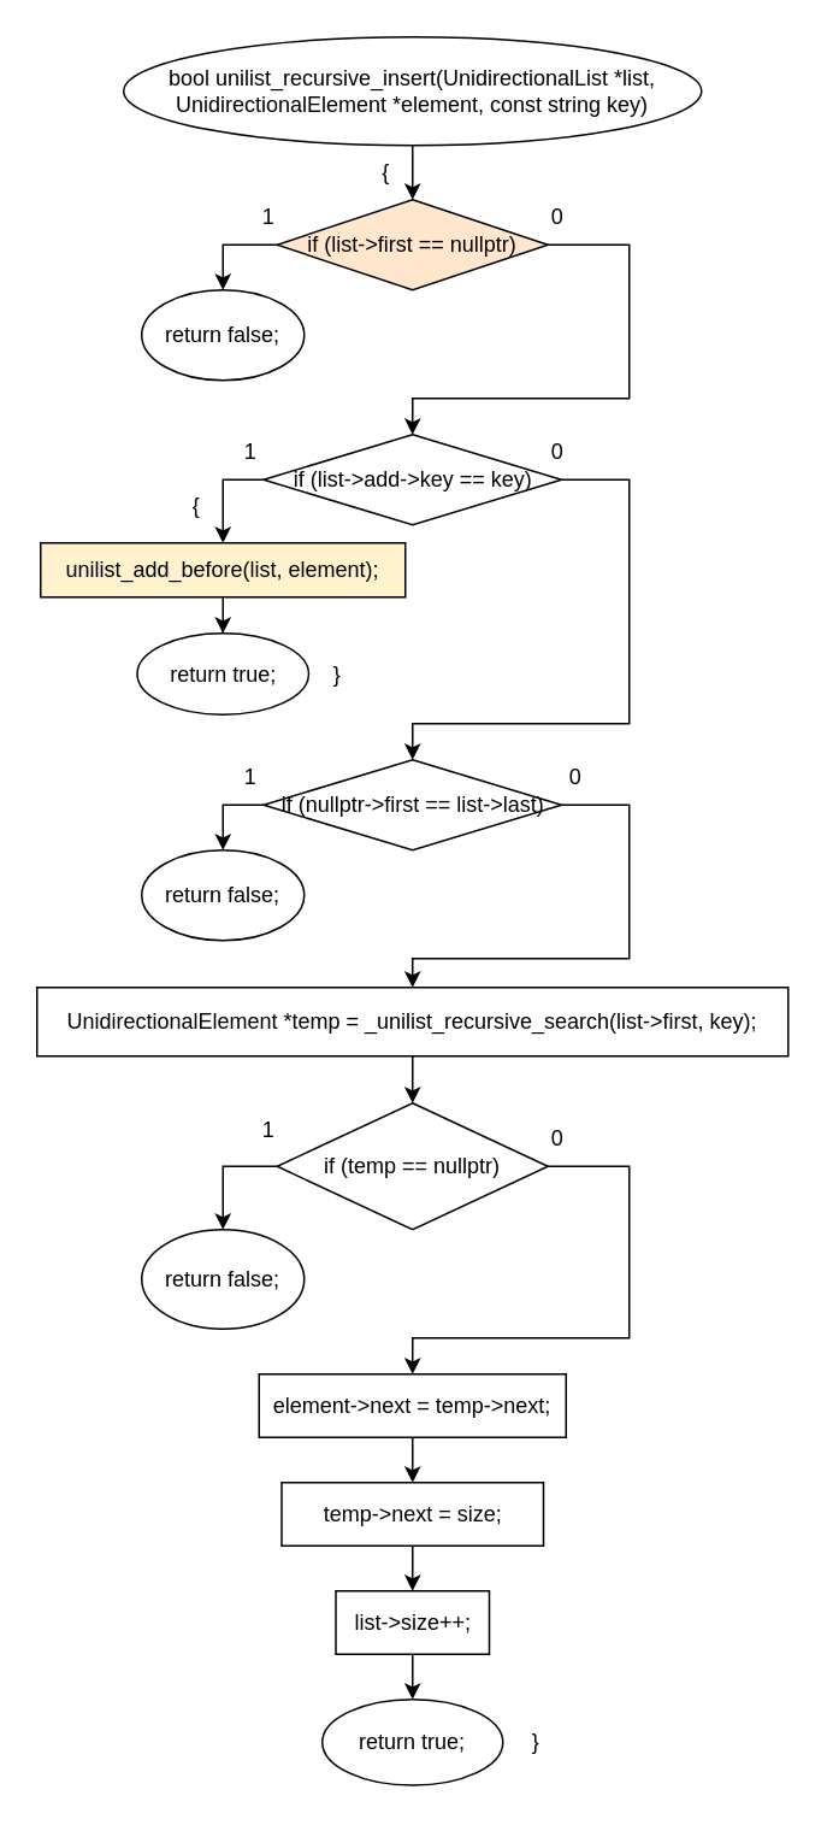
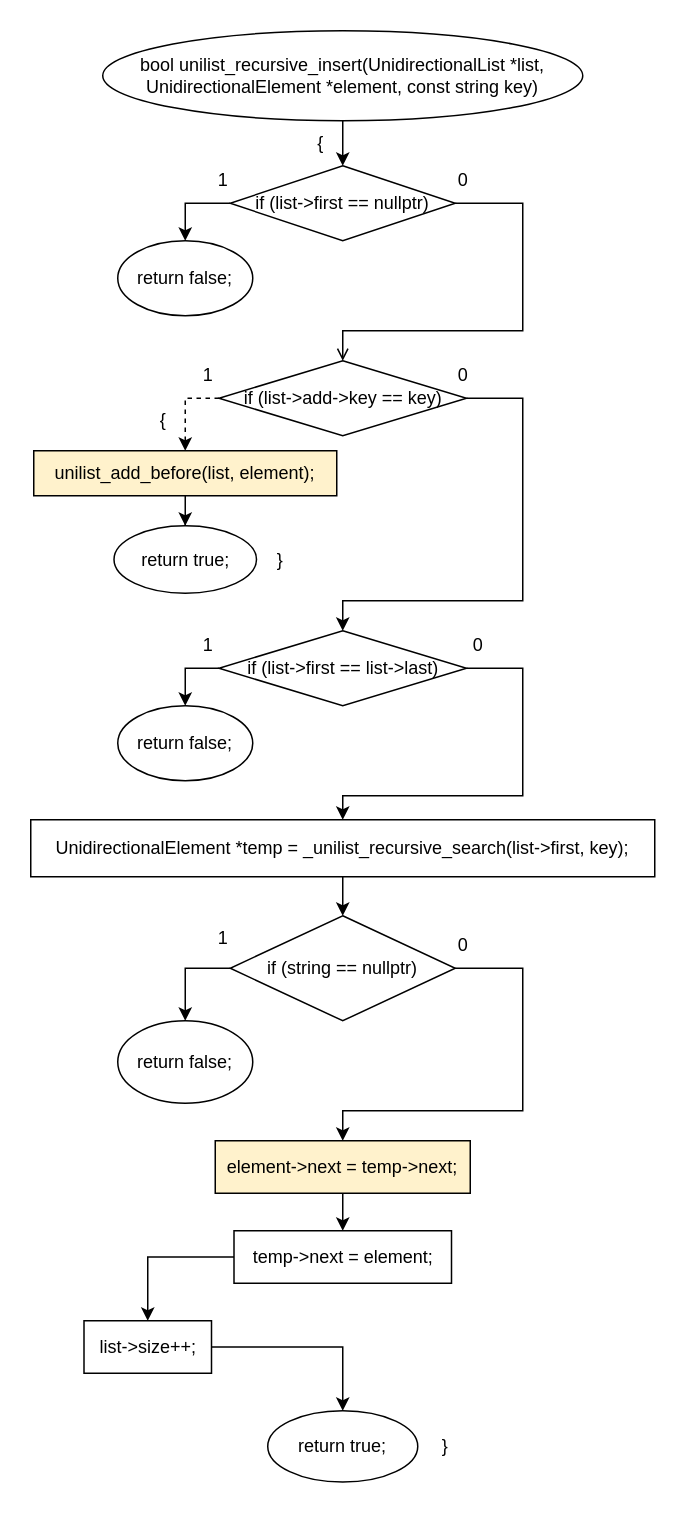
  <mxCell id="0" />
  <mxCell id="1" parent="0" />
  <mxCell id="2" value="" style="edgeStyle=orthogonalEdgeStyle;rounded=0;orthogonalLoop=1;jettySize=auto;html=1;" edge="1" parent="1" source="3" target="6"><mxGeometry relative="1" as="geometry" /></mxCell>
  <mxCell id="3" value="bool unilist_recursive_insert(UnidirectionalList *list, UnidirectionalElement *element, const string key)" style="ellipse;whiteSpace=wrap;html=1;" vertex="1" parent="1"><mxGeometry x="68" y="20" width="320" height="60" as="geometry" /></mxCell>
  <mxCell id="4" value="" style="edgeStyle=orthogonalEdgeStyle;rounded=0;orthogonalLoop=1;jettySize=auto;html=1;entryX=0.5;entryY=0;entryDx=0;entryDy=0;exitX=0;exitY=0.5;exitDx=0;exitDy=0;" edge="1" parent="1" source="6" target="8"><mxGeometry relative="1" as="geometry"><mxPoint x="38" y="135" as="targetPoint" /></mxGeometry></mxCell>
- <mxCell id="5" value="" style="edgeStyle=orthogonalEdgeStyle;rounded=0;orthogonalLoop=1;jettySize=auto;html=1;entryX=0.5;entryY=0;entryDx=0;entryDy=0;" edge="1" parent="1" source="6" target="11"><mxGeometry relative="1" as="geometry"><Array as="points"><mxPoint x="348" y="135" /><mxPoint x="348" y="220" /><mxPoint x="228" y="220" /></Array></mxGeometry></mxCell>
- <mxCell id="6" value="if (list-&amp;gt;first == nullptr)" style="rhombus;whiteSpace=wrap;html=1;fillColor=#ffe6cc;" vertex="1" parent="1"><mxGeometry x="153" y="110" width="150" height="50" as="geometry" /></mxCell>
+ <mxCell id="5" value="" style="edgeStyle=orthogonalEdgeStyle;rounded=0;orthogonalLoop=1;jettySize=auto;html=1;entryX=0.5;entryY=0;entryDx=0;entryDy=0;endArrow=open;" edge="1" parent="1" source="6" target="11"><mxGeometry relative="1" as="geometry"><Array as="points"><mxPoint x="348" y="135" /><mxPoint x="348" y="220" /><mxPoint x="228" y="220" /></Array></mxGeometry></mxCell>
+ <mxCell id="6" value="if (list-&amp;gt;first == nullptr)" style="rhombus;whiteSpace=wrap;html=1;" vertex="1" parent="1"><mxGeometry x="153" y="110" width="150" height="50" as="geometry" /></mxCell>
  <mxCell id="7" value="{" style="text;html=1;align=center;verticalAlign=middle;resizable=0;points=[];autosize=1;strokeColor=none;fillColor=none;" vertex="1" parent="1"><mxGeometry x="198" y="80" width="30" height="30" as="geometry" /></mxCell>
  <mxCell id="8" value="return false;" style="ellipse;whiteSpace=wrap;html=1;" vertex="1" parent="1"><mxGeometry x="78" y="160" width="90" height="50" as="geometry" /></mxCell>
- <mxCell id="9" style="edgeStyle=orthogonalEdgeStyle;rounded=0;orthogonalLoop=1;jettySize=auto;html=1;entryX=0.5;entryY=0;entryDx=0;entryDy=0;exitX=0;exitY=0.5;exitDx=0;exitDy=0;" edge="1" parent="1" source="11" target="13"><mxGeometry relative="1" as="geometry" /></mxCell>
+ <mxCell id="9" style="edgeStyle=orthogonalEdgeStyle;rounded=0;orthogonalLoop=1;jettySize=auto;html=1;entryX=0.5;entryY=0;entryDx=0;entryDy=0;exitX=0;exitY=0.5;exitDx=0;exitDy=0;dashed=1;" edge="1" parent="1" source="11" target="13"><mxGeometry relative="1" as="geometry" /></mxCell>
  <mxCell id="10" value="" style="edgeStyle=orthogonalEdgeStyle;rounded=0;orthogonalLoop=1;jettySize=auto;html=1;entryX=0.5;entryY=0;entryDx=0;entryDy=0;" edge="1" parent="1" source="11" target="21"><mxGeometry relative="1" as="geometry"><Array as="points"><mxPoint x="348" y="265" /><mxPoint x="348" y="400" /><mxPoint x="228" y="400" /></Array></mxGeometry></mxCell>
  <mxCell id="11" value="if (list-&amp;gt;add-&amp;gt;key == key)" style="rhombus;whiteSpace=wrap;html=1;" vertex="1" parent="1"><mxGeometry x="145.5" y="240" width="165" height="50" as="geometry" /></mxCell>
  <mxCell id="12" value="" style="edgeStyle=orthogonalEdgeStyle;rounded=0;orthogonalLoop=1;jettySize=auto;html=1;" edge="1" parent="1" source="13" target="17"><mxGeometry relative="1" as="geometry" /></mxCell>
  <mxCell id="13" value="unilist_add_before(list, element);" style="whiteSpace=wrap;html=1;fillColor=#fff2cc;" vertex="1" parent="1"><mxGeometry x="22" y="300" width="202" height="30" as="geometry" /></mxCell>
  <mxCell id="14" value="1" style="text;html=1;align=center;verticalAlign=middle;resizable=0;points=[];autosize=1;strokeColor=none;fillColor=none;" vertex="1" parent="1"><mxGeometry x="123" y="235" width="30" height="30" as="geometry" /></mxCell>
  <mxCell id="15" value="1" style="text;html=1;align=center;verticalAlign=middle;resizable=0;points=[];autosize=1;strokeColor=none;fillColor=none;" vertex="1" parent="1"><mxGeometry x="133" y="105" width="30" height="30" as="geometry" /></mxCell>
  <mxCell id="16" value="0" style="text;html=1;align=center;verticalAlign=middle;resizable=0;points=[];autosize=1;strokeColor=none;fillColor=none;" vertex="1" parent="1"><mxGeometry x="293" y="105" width="30" height="30" as="geometry" /></mxCell>
  <mxCell id="17" value="return true;" style="ellipse;whiteSpace=wrap;html=1;" vertex="1" parent="1"><mxGeometry x="75.5" y="350" width="95" height="45" as="geometry" /></mxCell>
  <mxCell id="18" value="{" style="text;html=1;align=center;verticalAlign=middle;resizable=0;points=[];autosize=1;strokeColor=none;fillColor=none;" vertex="1" parent="1"><mxGeometry x="93" y="265" width="30" height="30" as="geometry" /></mxCell>
  <mxCell id="19" value="}" style="text;html=1;align=center;verticalAlign=middle;resizable=0;points=[];autosize=1;strokeColor=none;fillColor=none;" vertex="1" parent="1"><mxGeometry x="170.5" y="357.5" width="30" height="30" as="geometry" /></mxCell>
  <mxCell id="20" value="" style="edgeStyle=orthogonalEdgeStyle;rounded=0;orthogonalLoop=1;jettySize=auto;html=1;entryX=0.5;entryY=0;entryDx=0;entryDy=0;" edge="1" parent="1" source="21" target="26"><mxGeometry relative="1" as="geometry"><Array as="points"><mxPoint x="348" y="445" /><mxPoint x="348" y="530" /><mxPoint x="228" y="530" /></Array></mxGeometry></mxCell>
- <mxCell id="21" value="if (nullptr-&amp;gt;first == list-&amp;gt;last)" style="rhombus;whiteSpace=wrap;html=1;" vertex="1" parent="1"><mxGeometry x="145.5" y="420" width="165" height="50" as="geometry" /></mxCell>
+ <mxCell id="21" value="if (list-&amp;gt;first == list-&amp;gt;last)" style="rhombus;whiteSpace=wrap;html=1;" vertex="1" parent="1"><mxGeometry x="145.5" y="420" width="165" height="50" as="geometry" /></mxCell>
  <mxCell id="22" value="0" style="text;html=1;align=center;verticalAlign=middle;resizable=0;points=[];autosize=1;strokeColor=none;fillColor=none;" vertex="1" parent="1"><mxGeometry x="293" y="235" width="30" height="30" as="geometry" /></mxCell>
  <mxCell id="23" value="" style="edgeStyle=orthogonalEdgeStyle;rounded=0;orthogonalLoop=1;jettySize=auto;html=1;entryX=0.5;entryY=0;entryDx=0;entryDy=0;exitX=0;exitY=0.5;exitDx=0;exitDy=0;" edge="1" target="24" parent="1" source="21"><mxGeometry relative="1" as="geometry"><mxPoint x="130.5" y="460" as="sourcePoint" /><mxPoint x="15.5" y="460" as="targetPoint" /></mxGeometry></mxCell>
  <mxCell id="24" value="return false;" style="ellipse;whiteSpace=wrap;html=1;" vertex="1" parent="1"><mxGeometry x="78" y="470" width="90" height="50" as="geometry" /></mxCell>
  <mxCell id="25" value="" style="edgeStyle=orthogonalEdgeStyle;rounded=0;orthogonalLoop=1;jettySize=auto;html=1;" edge="1" parent="1" source="26" target="31"><mxGeometry relative="1" as="geometry" /></mxCell>
  <mxCell id="26" value="UnidirectionalElement *temp = _unilist_recursive_search(list-&amp;gt;first, key);" style="whiteSpace=wrap;html=1;" vertex="1" parent="1"><mxGeometry x="20" y="546" width="416" height="38" as="geometry" /></mxCell>
  <mxCell id="27" value="0" style="text;html=1;align=center;verticalAlign=middle;resizable=0;points=[];autosize=1;strokeColor=none;fillColor=none;" vertex="1" parent="1"><mxGeometry x="303" y="415" width="30" height="30" as="geometry" /></mxCell>
  <mxCell id="28" value="1" style="text;html=1;align=center;verticalAlign=middle;resizable=0;points=[];autosize=1;strokeColor=none;fillColor=none;" vertex="1" parent="1"><mxGeometry x="123" y="415" width="30" height="30" as="geometry" /></mxCell>
  <mxCell id="29" value="" style="edgeStyle=orthogonalEdgeStyle;rounded=0;orthogonalLoop=1;jettySize=auto;html=1;entryX=0.5;entryY=0;entryDx=0;entryDy=0;exitX=0;exitY=0.5;exitDx=0;exitDy=0;" edge="1" parent="1" source="31" target="32"><mxGeometry relative="1" as="geometry" /></mxCell>
  <mxCell id="30" value="" style="edgeStyle=orthogonalEdgeStyle;rounded=0;orthogonalLoop=1;jettySize=auto;html=1;entryX=0.5;entryY=0;entryDx=0;entryDy=0;entryPerimeter=0;" edge="1" parent="1" source="31" target="35"><mxGeometry relative="1" as="geometry"><Array as="points"><mxPoint x="348" y="645" /><mxPoint x="348" y="740" /><mxPoint x="228" y="740" /></Array></mxGeometry></mxCell>
- <mxCell id="31" value="if (temp == nullptr)" style="rhombus;whiteSpace=wrap;html=1;" vertex="1" parent="1"><mxGeometry x="153" y="610" width="150" height="70" as="geometry" /></mxCell>
+ <mxCell id="31" value="if (string == nullptr)" style="rhombus;whiteSpace=wrap;html=1;" vertex="1" parent="1"><mxGeometry x="153" y="610" width="150" height="70" as="geometry" /></mxCell>
  <mxCell id="32" value="return false;" style="ellipse;whiteSpace=wrap;html=1;" vertex="1" parent="1"><mxGeometry x="78" y="680" width="90" height="55" as="geometry" /></mxCell>
  <mxCell id="33" value="1" style="text;html=1;align=center;verticalAlign=middle;resizable=0;points=[];autosize=1;strokeColor=none;fillColor=none;" vertex="1" parent="1"><mxGeometry x="133" y="610" width="30" height="30" as="geometry" /></mxCell>
  <mxCell id="34" value="" style="edgeStyle=orthogonalEdgeStyle;rounded=0;orthogonalLoop=1;jettySize=auto;html=1;" edge="1" parent="1" source="35" target="38"><mxGeometry relative="1" as="geometry" /></mxCell>
- <mxCell id="35" value="element-&amp;gt;next = temp-&amp;gt;next;" style="whiteSpace=wrap;html=1;" vertex="1" parent="1"><mxGeometry x="143" y="760" width="170" height="35" as="geometry" /></mxCell>
+ <mxCell id="35" value="element-&amp;gt;next = temp-&amp;gt;next;" style="whiteSpace=wrap;html=1;fillColor=#fff2cc;" vertex="1" parent="1"><mxGeometry x="143" y="760" width="170" height="35" as="geometry" /></mxCell>
  <mxCell id="36" value="0" style="text;html=1;align=center;verticalAlign=middle;resizable=0;points=[];autosize=1;strokeColor=none;fillColor=none;" vertex="1" parent="1"><mxGeometry x="293" y="615" width="30" height="30" as="geometry" /></mxCell>
  <mxCell id="37" value="" style="edgeStyle=orthogonalEdgeStyle;rounded=0;orthogonalLoop=1;jettySize=auto;html=1;" edge="1" parent="1" source="38" target="40"><mxGeometry relative="1" as="geometry" /></mxCell>
- <mxCell id="38" value="temp-&amp;gt;next = size;" style="whiteSpace=wrap;html=1;" vertex="1" parent="1"><mxGeometry x="155.5" y="820" width="145" height="35" as="geometry" /></mxCell>
+ <mxCell id="38" value="temp-&amp;gt;next = element;" style="whiteSpace=wrap;html=1;" vertex="1" parent="1"><mxGeometry x="155.5" y="820" width="145" height="35" as="geometry" /></mxCell>
  <mxCell id="39" value="" style="edgeStyle=orthogonalEdgeStyle;rounded=0;orthogonalLoop=1;jettySize=auto;html=1;" edge="1" parent="1" source="40" target="41"><mxGeometry relative="1" as="geometry" /></mxCell>
- <mxCell id="40" value="list-&amp;gt;size++;" style="whiteSpace=wrap;html=1;" vertex="1" parent="1"><mxGeometry x="185.5" y="880" width="85" height="35" as="geometry" /></mxCell>
+ <mxCell id="40" value="list-&amp;gt;size++;" style="whiteSpace=wrap;html=1;" vertex="1" parent="1"><mxGeometry x="55.5" y="880" width="85" height="35" as="geometry" /></mxCell>
  <mxCell id="41" value="return true;" style="ellipse;whiteSpace=wrap;html=1;" vertex="1" parent="1"><mxGeometry x="178" y="940" width="100" height="47.5" as="geometry" /></mxCell>
  <mxCell id="42" value="}" style="text;html=1;align=center;verticalAlign=middle;resizable=0;points=[];autosize=1;strokeColor=none;fillColor=none;" vertex="1" parent="1"><mxGeometry x="280.5" y="948.75" width="30" height="30" as="geometry" /></mxCell>
